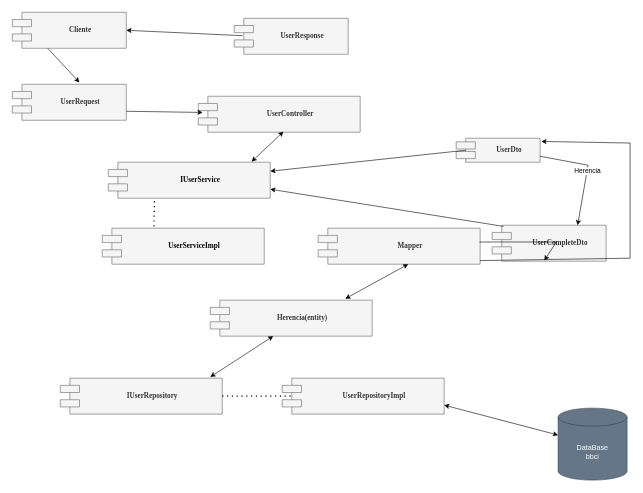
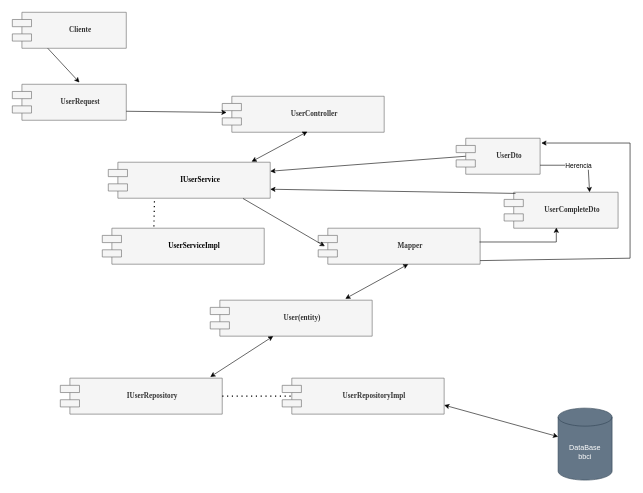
  <mxCell id="0" />
  <mxCell id="1" parent="0" />
  <mxCell id="2" value="&lt;b&gt;Cliente&lt;/b&gt;" style="shape=component;align=center;spacingLeft=36;rounded=0;shadow=0;comic=0;labelBackgroundColor=none;strokeWidth=1;fontFamily=Verdana;fontSize=12;html=1;fillColor=#f5f5f5;fontColor=#333333;strokeColor=#666666;" vertex="1" parent="1"><mxGeometry x="20" y="20" width="190" height="60" as="geometry" /></mxCell>
  <mxCell id="3" value="&lt;b&gt;UserRequest&lt;/b&gt;" style="shape=component;align=center;spacingLeft=36;rounded=0;shadow=0;comic=0;labelBackgroundColor=none;strokeWidth=1;fontFamily=Verdana;fontSize=12;html=1;fillColor=#f5f5f5;fontColor=#333333;strokeColor=#666666;" vertex="1" parent="1"><mxGeometry x="20" y="140" width="190" height="60" as="geometry" /></mxCell>
- <mxCell id="4" value="DataBase&lt;br&gt;bbci" style="shape=cylinder3;whiteSpace=wrap;html=1;boundedLbl=1;backgroundOutline=1;size=15;fillColor=#647687;strokeColor=#314354;fontColor=#ffffff;" vertex="1" parent="1"><mxGeometry x="930" y="680" width="115" height="120" as="geometry" /></mxCell>
- <mxCell id="5" value="&lt;b&gt;UserResponse&lt;/b&gt;" style="shape=component;align=center;spacingLeft=36;rounded=0;shadow=0;comic=0;labelBackgroundColor=none;strokeWidth=1;fontFamily=Verdana;fontSize=12;html=1;fillColor=#f5f5f5;fontColor=#333333;strokeColor=#666666;" vertex="1" parent="1"><mxGeometry x="390" y="30" width="190" height="60" as="geometry" /></mxCell>
+ <mxCell id="4" value="DataBase&lt;br&gt;bbci" style="shape=cylinder3;whiteSpace=wrap;html=1;boundedLbl=1;backgroundOutline=1;size=15;fillColor=#647687;strokeColor=#314354;fontColor=#ffffff;" vertex="1" parent="1"><mxGeometry x="930" y="680" width="90" height="120" as="geometry" /></mxCell>
  <mxCell id="6" value="" style="endArrow=classic;html=1;rounded=0;entryX=0.589;entryY=-0.05;entryDx=0;entryDy=0;entryPerimeter=0;exitX=0.311;exitY=1;exitDx=0;exitDy=0;exitPerimeter=0;" edge="1" parent="1" source="2" target="3"><mxGeometry width="50" height="50" relative="1" as="geometry"><mxPoint x="460" y="140" as="sourcePoint" /><mxPoint x="510" y="90" as="targetPoint" /></mxGeometry></mxCell>
- <mxCell id="7" value="" style="endArrow=classic;html=1;rounded=0;entryX=1;entryY=0.5;entryDx=0;entryDy=0;exitX=0.074;exitY=0.483;exitDx=0;exitDy=0;exitPerimeter=0;" edge="1" parent="1" source="5" target="2"><mxGeometry width="50" height="50" relative="1" as="geometry"><mxPoint x="670" y="150" as="sourcePoint" /><mxPoint x="720" y="100" as="targetPoint" /></mxGeometry></mxCell>
- <mxCell id="8" value="&lt;b&gt;UserController&lt;/b&gt;" style="shape=component;align=center;spacingLeft=36;rounded=0;shadow=0;comic=0;labelBackgroundColor=none;strokeWidth=1;fontFamily=Verdana;fontSize=12;html=1;fillColor=#f5f5f5;fontColor=#333333;strokeColor=#666666;" vertex="1" parent="1"><mxGeometry x="330" y="160" width="270" height="60" as="geometry" /></mxCell>
+ <mxCell id="8" value="&lt;b&gt;UserController&lt;/b&gt;" style="shape=component;align=center;spacingLeft=36;rounded=0;shadow=0;comic=0;labelBackgroundColor=none;strokeWidth=1;fontFamily=Verdana;fontSize=12;html=1;fillColor=#f5f5f5;fontColor=#333333;strokeColor=#666666;" vertex="1" parent="1"><mxGeometry x="370" y="160" width="270" height="60" as="geometry" /></mxCell>
  <mxCell id="9" value="" style="endArrow=classic;html=1;rounded=0;entryX=0.027;entryY=0.45;entryDx=0;entryDy=0;entryPerimeter=0;exitX=1;exitY=0.75;exitDx=0;exitDy=0;" edge="1" parent="1" source="3" target="8"><mxGeometry width="50" height="50" relative="1" as="geometry"><mxPoint x="460" y="210" as="sourcePoint" /><mxPoint x="480" y="210" as="targetPoint" /></mxGeometry></mxCell>
  <mxCell id="10" value="&lt;font color=&quot;#000000&quot;&gt;&lt;b&gt;IUserService&lt;/b&gt;&lt;/font&gt;" style="shape=component;align=center;spacingLeft=36;rounded=0;shadow=0;comic=0;labelBackgroundColor=none;strokeWidth=1;fontFamily=Verdana;fontSize=12;html=1;fillColor=#f5f5f5;fontColor=#333333;strokeColor=#666666;" vertex="1" parent="1"><mxGeometry x="180" y="270" width="270" height="60" as="geometry" /></mxCell>
  <mxCell id="11" value="" style="endArrow=classic;startArrow=classic;html=1;rounded=0;entryX=0.526;entryY=0.983;entryDx=0;entryDy=0;entryPerimeter=0;exitX=0.885;exitY=-0.017;exitDx=0;exitDy=0;exitPerimeter=0;" edge="1" parent="1" source="10" target="8"><mxGeometry width="50" height="50" relative="1" as="geometry"><mxPoint x="490" y="270" as="sourcePoint" /><mxPoint x="530" y="220" as="targetPoint" /></mxGeometry></mxCell>
  <mxCell id="12" value="&lt;font color=&quot;#000000&quot;&gt;&lt;b&gt;UserServiceImpl&lt;/b&gt;&lt;/font&gt;" style="shape=component;align=center;spacingLeft=36;rounded=0;shadow=0;comic=0;labelBackgroundColor=none;strokeWidth=1;fontFamily=Verdana;fontSize=12;html=1;fillColor=#f5f5f5;fontColor=#333333;strokeColor=#666666;" vertex="1" parent="1"><mxGeometry x="170" y="380" width="270" height="60" as="geometry" /></mxCell>
  <mxCell id="13" value="" style="endArrow=none;dashed=1;html=1;dashPattern=1 3;strokeWidth=2;rounded=0;exitX=0.285;exitY=1.083;exitDx=0;exitDy=0;exitPerimeter=0;" edge="1" parent="1" source="10"><mxGeometry width="50" height="50" relative="1" as="geometry"><mxPoint x="500" y="410" as="sourcePoint" /><mxPoint x="256" y="380" as="targetPoint" /></mxGeometry></mxCell>
  <mxCell id="14" value="&lt;b&gt;Mapper&lt;/b&gt;" style="shape=component;align=center;spacingLeft=36;rounded=0;shadow=0;comic=0;labelBackgroundColor=none;strokeWidth=1;fontFamily=Verdana;fontSize=12;html=1;fillColor=#f5f5f5;fontColor=#333333;strokeColor=#666666;" vertex="1" parent="1"><mxGeometry x="530" y="380" width="270" height="60" as="geometry" /></mxCell>
- <mxCell id="16" value="&lt;b&gt;Herencia(entity)&lt;/b&gt;" style="shape=component;align=center;spacingLeft=36;rounded=0;shadow=0;comic=0;labelBackgroundColor=none;strokeWidth=1;fontFamily=Verdana;fontSize=12;html=1;fillColor=#f5f5f5;fontColor=#333333;strokeColor=#666666;" vertex="1" parent="1"><mxGeometry x="350" y="500" width="270" height="60" as="geometry" /></mxCell>
+ <mxCell id="15" value="" style="endArrow=classic;html=1;rounded=0;entryX=0.041;entryY=0.5;entryDx=0;entryDy=0;entryPerimeter=0;exitX=0.832;exitY=1.008;exitDx=0;exitDy=0;exitPerimeter=0;" edge="1" parent="1" source="10" target="14"><mxGeometry width="50" height="50" relative="1" as="geometry"><mxPoint x="440" y="410" as="sourcePoint" /><mxPoint x="490" y="400" as="targetPoint" /></mxGeometry></mxCell>
+ <mxCell id="16" value="&lt;b&gt;User(entity)&lt;/b&gt;" style="shape=component;align=center;spacingLeft=36;rounded=0;shadow=0;comic=0;labelBackgroundColor=none;strokeWidth=1;fontFamily=Verdana;fontSize=12;html=1;fillColor=#f5f5f5;fontColor=#333333;strokeColor=#666666;" vertex="1" parent="1"><mxGeometry x="350" y="500" width="270" height="60" as="geometry" /></mxCell>
  <mxCell id="17" value="&lt;b&gt;IUserRepository&lt;/b&gt;" style="shape=component;align=center;spacingLeft=36;rounded=0;shadow=0;comic=0;labelBackgroundColor=none;strokeWidth=1;fontFamily=Verdana;fontSize=12;html=1;fillColor=#f5f5f5;fontColor=#333333;strokeColor=#666666;" vertex="1" parent="1"><mxGeometry x="100" y="630" width="270" height="60" as="geometry" /></mxCell>
  <mxCell id="18" value="" style="endArrow=none;dashed=1;html=1;dashPattern=1 3;strokeWidth=2;rounded=0;exitX=1;exitY=0.5;exitDx=0;exitDy=0;entryX=0.067;entryY=0.5;entryDx=0;entryDy=0;entryPerimeter=0;" edge="1" parent="1" source="17" target="19"><mxGeometry width="50" height="50" relative="1" as="geometry"><mxPoint x="266.95" y="344.98" as="sourcePoint" /><mxPoint x="266" y="390" as="targetPoint" /></mxGeometry></mxCell>
  <mxCell id="19" value="&lt;b&gt;UserRepositoryImpl&lt;/b&gt;" style="shape=component;align=center;spacingLeft=36;rounded=0;shadow=0;comic=0;labelBackgroundColor=none;strokeWidth=1;fontFamily=Verdana;fontSize=12;html=1;fillColor=#f5f5f5;fontColor=#333333;strokeColor=#666666;" vertex="1" parent="1"><mxGeometry x="470" y="630" width="270" height="60" as="geometry" /></mxCell>
  <mxCell id="20" value="" style="endArrow=classic;startArrow=classic;html=1;rounded=0;exitX=1;exitY=0.75;exitDx=0;exitDy=0;" edge="1" parent="1" source="19" target="4"><mxGeometry width="50" height="50" relative="1" as="geometry"><mxPoint x="500" y="710" as="sourcePoint" /><mxPoint x="550" y="660" as="targetPoint" /></mxGeometry></mxCell>
  <mxCell id="21" value="" style="endArrow=classic;startArrow=classic;html=1;rounded=0;exitX=0.926;exitY=-0.033;exitDx=0;exitDy=0;exitPerimeter=0;entryX=0.389;entryY=1;entryDx=0;entryDy=0;entryPerimeter=0;" edge="1" parent="1" source="17" target="16"><mxGeometry width="50" height="50" relative="1" as="geometry"><mxPoint x="500" y="510" as="sourcePoint" /><mxPoint x="550" y="460" as="targetPoint" /></mxGeometry></mxCell>
- <mxCell id="22" value="&lt;b&gt;UserDto&lt;/b&gt;" style="shape=component;align=center;spacingLeft=36;rounded=0;shadow=0;comic=0;labelBackgroundColor=none;strokeWidth=1;fontFamily=Verdana;fontSize=12;html=1;fillColor=#f5f5f5;fontColor=#333333;strokeColor=#666666;" vertex="1" parent="1"><mxGeometry x="760" y="230" width="140" height="40" as="geometry" /></mxCell>
- <mxCell id="23" value="&lt;b&gt;UserCompleteDto&lt;/b&gt;" style="shape=component;align=center;spacingLeft=36;rounded=0;shadow=0;comic=0;labelBackgroundColor=none;strokeWidth=1;fontFamily=Verdana;fontSize=12;html=1;fillColor=#f5f5f5;fontColor=#333333;strokeColor=#666666;" vertex="1" parent="1"><mxGeometry x="820" y="375" width="190" height="60" as="geometry" /></mxCell>
+ <mxCell id="22" value="&lt;b&gt;UserDto&lt;/b&gt;" style="shape=component;align=center;spacingLeft=36;rounded=0;shadow=0;comic=0;labelBackgroundColor=none;strokeWidth=1;fontFamily=Verdana;fontSize=12;html=1;fillColor=#f5f5f5;fontColor=#333333;strokeColor=#666666;" vertex="1" parent="1"><mxGeometry x="760" y="230" width="140" height="60" as="geometry" /></mxCell>
+ <mxCell id="23" value="&lt;b&gt;UserCompleteDto&lt;/b&gt;" style="shape=component;align=center;spacingLeft=36;rounded=0;shadow=0;comic=0;labelBackgroundColor=none;strokeWidth=1;fontFamily=Verdana;fontSize=12;html=1;fillColor=#f5f5f5;fontColor=#333333;strokeColor=#666666;" vertex="1" parent="1"><mxGeometry x="840" y="320" width="190" height="60" as="geometry" /></mxCell>
  <mxCell id="24" value="" style="endArrow=classic;html=1;rounded=0;exitX=1;exitY=0.75;exitDx=0;exitDy=0;entryX=0.75;entryY=0;entryDx=0;entryDy=0;" edge="1" parent="1" source="22" target="23"><mxGeometry relative="1" as="geometry"><mxPoint x="480" y="480" as="sourcePoint" /><mxPoint x="580" y="480" as="targetPoint" /><Array as="points"><mxPoint x="980" y="275" /></Array></mxGeometry></mxCell>
  <mxCell id="25" value="Herencia" style="edgeLabel;resizable=0;html=1;align=center;verticalAlign=middle;" connectable="0" vertex="1" parent="24"><mxGeometry relative="1" as="geometry" /></mxCell>
  <mxCell id="26" value="" style="endArrow=classic;html=1;rounded=0;entryX=0.458;entryY=0.983;entryDx=0;entryDy=0;entryPerimeter=0;exitX=0.996;exitY=0.383;exitDx=0;exitDy=0;exitPerimeter=0;" edge="1" parent="1" source="14" target="23"><mxGeometry width="50" height="50" relative="1" as="geometry"><mxPoint x="500" y="510" as="sourcePoint" /><mxPoint x="550" y="460" as="targetPoint" /><Array as="points"><mxPoint x="927" y="403" /></Array></mxGeometry></mxCell>
  <mxCell id="27" value="" style="endArrow=classic;html=1;rounded=0;exitX=1;exitY=0.9;exitDx=0;exitDy=0;exitPerimeter=0;entryX=1.014;entryY=0.133;entryDx=0;entryDy=0;entryPerimeter=0;" edge="1" parent="1" source="14" target="22"><mxGeometry width="50" height="50" relative="1" as="geometry"><mxPoint x="830" y="480" as="sourcePoint" /><mxPoint x="880" y="430" as="targetPoint" /><Array as="points"><mxPoint x="1050" y="430" /><mxPoint x="1050" y="238" /></Array></mxGeometry></mxCell>
  <mxCell id="28" value="" style="endArrow=classic;html=1;rounded=0;entryX=1;entryY=0.75;entryDx=0;entryDy=0;exitX=0.1;exitY=0.033;exitDx=0;exitDy=0;exitPerimeter=0;" edge="1" parent="1" source="23" target="10"><mxGeometry width="50" height="50" relative="1" as="geometry"><mxPoint x="500" y="510" as="sourcePoint" /><mxPoint x="550" y="460" as="targetPoint" /></mxGeometry></mxCell>
  <mxCell id="29" value="" style="endArrow=classic;html=1;rounded=0;exitX=0.114;exitY=0.5;exitDx=0;exitDy=0;exitPerimeter=0;entryX=1;entryY=0.25;entryDx=0;entryDy=0;" edge="1" parent="1" source="22" target="10"><mxGeometry width="50" height="50" relative="1" as="geometry"><mxPoint x="690" y="280" as="sourcePoint" /><mxPoint x="353" y="375" as="targetPoint" /></mxGeometry></mxCell>
  <mxCell id="30" value="" style="endArrow=classic;startArrow=classic;html=1;rounded=0;exitX=0.834;exitY=-0.041;exitDx=0;exitDy=0;exitPerimeter=0;entryX=0.556;entryY=1;entryDx=0;entryDy=0;entryPerimeter=0;" edge="1" parent="1" source="16" target="14"><mxGeometry width="50" height="50" relative="1" as="geometry"><mxPoint x="460" y="410" as="sourcePoint" /><mxPoint x="510" y="360" as="targetPoint" /></mxGeometry></mxCell>
